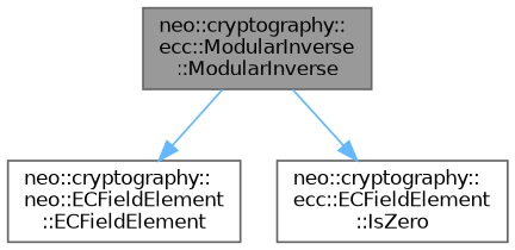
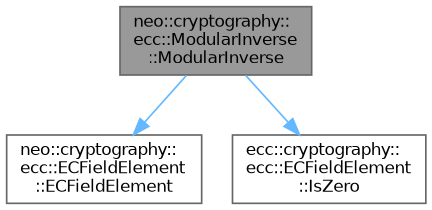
  digraph {
    rankdir=TB
    node [color=grey40 fillcolor=white fontname=Helvetica fontsize=10 shape=box style=filled]
    edge [color=steelblue1 fontname=Helvetica fontsize=10 labelfontname=Helvetica labelfontsize=10 style=solid]
    n1 [color=gray40 fillcolor=grey60 fontcolor=black height=0.2 label="neo::cryptography::\lecc::ModularInverse\l::ModularInverse" width=0.4]
-   n2 [height=0.2 label="neo::cryptography::\lneo::ECFieldElement\l::ECFieldElement" width=0.4]
-   n3 [height=0.2 label="neo::cryptography::\lecc::ECFieldElement\l::IsZero" width=0.4]
+   n2 [height=0.2 label="neo::cryptography::\lecc::ECFieldElement\l::ECFieldElement" width=0.4]
+   n3 [height=0.2 label="ecc::cryptography::\lecc::ECFieldElement\l::IsZero" width=0.4]
    n1 -> n2
    n1 -> n3
  }
